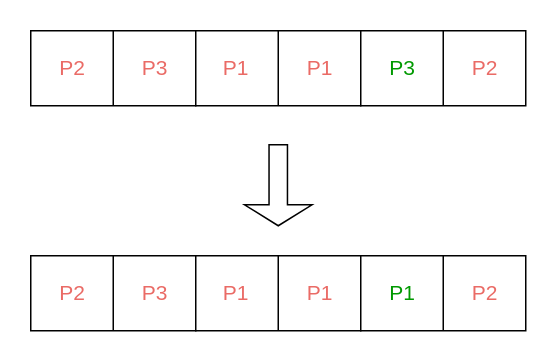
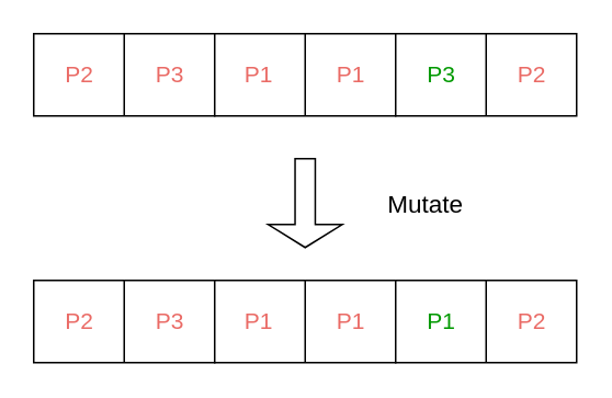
  <mxCell id="0" />
  <mxCell id="1" parent="0" />
  <mxCell id="2" value="" style="shape=process;whiteSpace=wrap;html=1;backgroundOutline=1;size=0.5;" parent="1" vertex="1"><mxGeometry x="20" y="20" width="110" height="50" as="geometry" /></mxCell>
  <mxCell id="3" value="" style="shape=process;whiteSpace=wrap;html=1;backgroundOutline=1;size=0.5;align=center;" parent="1" vertex="1"><mxGeometry x="130" y="20" width="110" height="50" as="geometry" /></mxCell>
  <mxCell id="4" value="" style="shape=process;whiteSpace=wrap;html=1;backgroundOutline=1;size=0.5;" parent="1" vertex="1"><mxGeometry x="240" y="20" width="110" height="50" as="geometry" /></mxCell>
  <mxCell id="5" value="" style="shape=singleArrow;direction=south;whiteSpace=wrap;html=1;arrowWidth=0.273;arrowSize=0.259;" parent="1" vertex="1"><mxGeometry x="162.5" y="96" width="45" height="54" as="geometry" /></mxCell>
  <mxCell id="6" value="&lt;font style=&quot;font-size: 14px;&quot; color=&quot;#ea6b66&quot;&gt;P2&lt;/font&gt;" style="text;html=1;strokeColor=none;fillColor=none;align=center;verticalAlign=middle;whiteSpace=wrap;rounded=0;" parent="1" vertex="1"><mxGeometry x="23" y="20" width="50" height="50" as="geometry" /></mxCell>
  <mxCell id="7" value="&lt;font style=&quot;font-size: 14px;&quot; color=&quot;#ea6b66&quot;&gt;P3&lt;/font&gt;" style="text;html=1;strokeColor=none;fillColor=none;align=center;verticalAlign=middle;whiteSpace=wrap;rounded=0;" parent="1" vertex="1"><mxGeometry x="78" y="20" width="50" height="50" as="geometry" /></mxCell>
  <mxCell id="8" value="&lt;font style=&quot;font-size: 14px;&quot; color=&quot;#ea6b66&quot;&gt;P1&lt;/font&gt;" style="text;html=1;strokeColor=none;fillColor=none;align=center;verticalAlign=middle;whiteSpace=wrap;rounded=0;" parent="1" vertex="1"><mxGeometry x="132" y="20" width="50" height="50" as="geometry" /></mxCell>
  <mxCell id="9" value="&lt;font style=&quot;font-size: 14px;&quot; color=&quot;#ea6b66&quot;&gt;P1&lt;/font&gt;" style="text;html=1;strokeColor=none;fillColor=none;align=center;verticalAlign=middle;whiteSpace=wrap;rounded=0;" parent="1" vertex="1"><mxGeometry x="188" y="20" width="50" height="50" as="geometry" /></mxCell>
  <mxCell id="10" value="&lt;font color=&quot;#009900&quot; style=&quot;font-size: 14px;&quot;&gt;P3&lt;/font&gt;" style="text;html=1;strokeColor=none;fillColor=none;align=center;verticalAlign=middle;whiteSpace=wrap;rounded=0;" parent="1" vertex="1"><mxGeometry x="243" y="20" width="50" height="50" as="geometry" /></mxCell>
  <mxCell id="11" value="&lt;font style=&quot;font-size: 14px;&quot; color=&quot;#ea6b66&quot;&gt;P2&lt;/font&gt;" style="text;html=1;strokeColor=none;fillColor=none;align=center;verticalAlign=middle;whiteSpace=wrap;rounded=0;" parent="1" vertex="1"><mxGeometry x="298" y="20" width="50" height="50" as="geometry" /></mxCell>
+ <mxCell id="12" value="&lt;font style=&quot;font-size: 15px;&quot;&gt;Mutate&lt;/font&gt;" style="text;html=1;strokeColor=none;fillColor=none;align=center;verticalAlign=middle;whiteSpace=wrap;rounded=0;" parent="1" vertex="1"><mxGeometry x="207.5" y="108" width="100.5" height="30" as="geometry" /></mxCell>
  <mxCell id="13" value="" style="shape=process;whiteSpace=wrap;html=1;backgroundOutline=1;size=0.5;" vertex="1" parent="1"><mxGeometry x="20" y="170" width="110" height="50" as="geometry" /></mxCell>
  <mxCell id="14" value="" style="shape=process;whiteSpace=wrap;html=1;backgroundOutline=1;size=0.5;align=center;" vertex="1" parent="1"><mxGeometry x="130" y="170" width="110" height="50" as="geometry" /></mxCell>
  <mxCell id="15" value="" style="shape=process;whiteSpace=wrap;html=1;backgroundOutline=1;size=0.5;" vertex="1" parent="1"><mxGeometry x="240" y="170" width="110" height="50" as="geometry" /></mxCell>
  <mxCell id="16" value="&lt;font style=&quot;font-size: 14px;&quot; color=&quot;#ea6b66&quot;&gt;P2&lt;/font&gt;" style="text;html=1;strokeColor=none;fillColor=none;align=center;verticalAlign=middle;whiteSpace=wrap;rounded=0;" vertex="1" parent="1"><mxGeometry x="23" y="170" width="50" height="50" as="geometry" /></mxCell>
  <mxCell id="17" value="&lt;font style=&quot;font-size: 14px;&quot; color=&quot;#ea6b66&quot;&gt;P3&lt;/font&gt;" style="text;html=1;strokeColor=none;fillColor=none;align=center;verticalAlign=middle;whiteSpace=wrap;rounded=0;" vertex="1" parent="1"><mxGeometry x="78" y="170" width="50" height="50" as="geometry" /></mxCell>
  <mxCell id="18" value="&lt;font style=&quot;font-size: 14px;&quot; color=&quot;#ea6b66&quot;&gt;P1&lt;/font&gt;" style="text;html=1;strokeColor=none;fillColor=none;align=center;verticalAlign=middle;whiteSpace=wrap;rounded=0;" vertex="1" parent="1"><mxGeometry x="132" y="170" width="50" height="50" as="geometry" /></mxCell>
  <mxCell id="19" value="&lt;font style=&quot;font-size: 14px;&quot; color=&quot;#ea6b66&quot;&gt;P1&lt;/font&gt;" style="text;html=1;strokeColor=none;fillColor=none;align=center;verticalAlign=middle;whiteSpace=wrap;rounded=0;" vertex="1" parent="1"><mxGeometry x="188" y="170" width="50" height="50" as="geometry" /></mxCell>
  <mxCell id="20" value="&lt;font color=&quot;#009900&quot; style=&quot;font-size: 14px;&quot;&gt;P1&lt;/font&gt;" style="text;html=1;strokeColor=none;fillColor=none;align=center;verticalAlign=middle;whiteSpace=wrap;rounded=0;" vertex="1" parent="1"><mxGeometry x="243" y="170" width="50" height="50" as="geometry" /></mxCell>
  <mxCell id="21" value="&lt;font style=&quot;font-size: 14px;&quot; color=&quot;#ea6b66&quot;&gt;P2&lt;/font&gt;" style="text;html=1;strokeColor=none;fillColor=none;align=center;verticalAlign=middle;whiteSpace=wrap;rounded=0;" vertex="1" parent="1"><mxGeometry x="298" y="170" width="50" height="50" as="geometry" /></mxCell>
